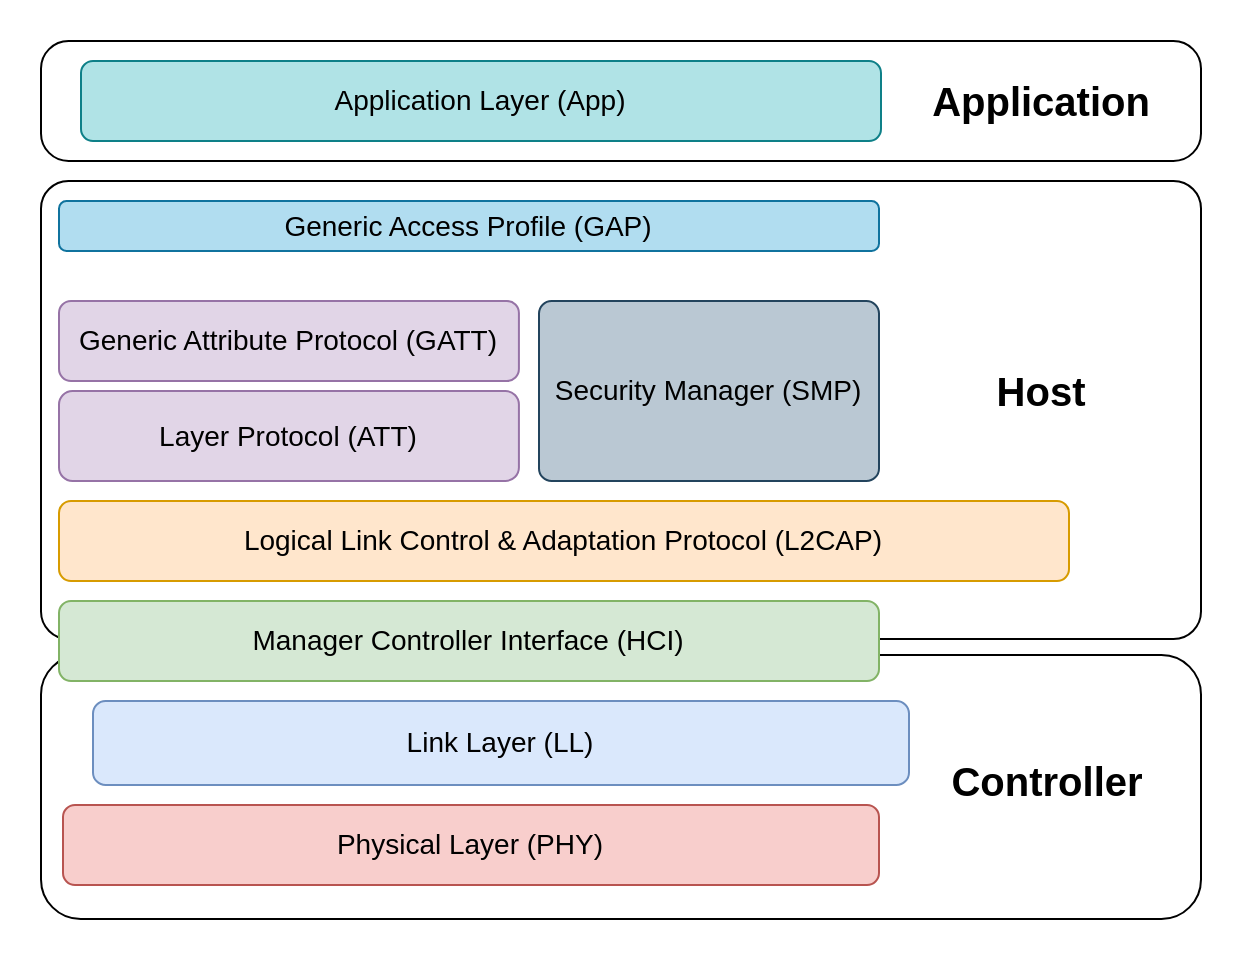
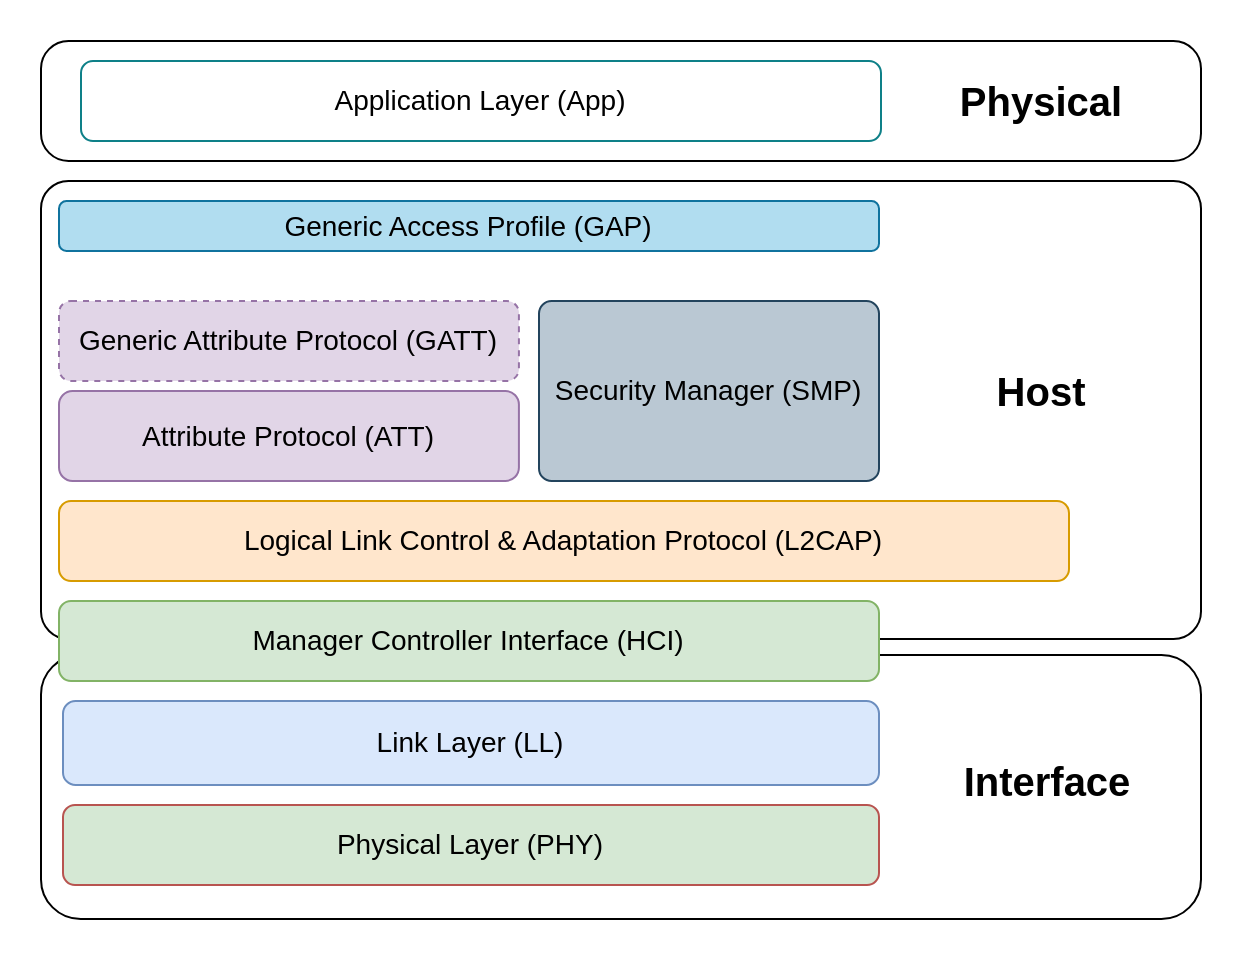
  <mxCell id="0" />
  <mxCell id="1" parent="0" />
  <mxCell id="2" value="" style="rounded=1;whiteSpace=wrap;html=1;" vertex="1" parent="1"><mxGeometry y="327" width="580" height="132" as="geometry" x="20" /></mxCell>
  <mxCell id="3" value="" style="rounded=1;whiteSpace=wrap;html=1;arcSize=6;" vertex="1" parent="1"><mxGeometry y="90" width="580" height="229" as="geometry" x="20" /></mxCell>
- <mxCell id="4" value="Generic Attribute Protocol (GATT)" style="rounded=1;whiteSpace=wrap;html=1;fontSize=14;fillColor=#e1d5e7;strokeColor=#9673a6;" vertex="1" parent="1"><mxGeometry x="29" y="150" width="229.96" height="40" as="geometry" /></mxCell>
+ <mxCell id="4" value="Generic Attribute Protocol (GATT)" style="rounded=1;whiteSpace=wrap;html=1;fontSize=14;fillColor=#e1d5e7;strokeColor=#9673a6;dashed=1;" vertex="1" parent="1"><mxGeometry x="29" y="150" width="229.96" height="40" as="geometry" /></mxCell>
  <mxCell id="5" value="Generic Access Profile (GAP)" style="rounded=1;whiteSpace=wrap;html=1;fontSize=14;fillColor=#b1ddf0;strokeColor=#10739e;" vertex="1" parent="1"><mxGeometry x="29" y="100" width="410" height="25" as="geometry" /></mxCell>
- <mxCell id="6" value="Layer Protocol (ATT)" style="rounded=1;whiteSpace=wrap;html=1;fontSize=14;fillColor=#e1d5e7;strokeColor=#9673a6;" vertex="1" parent="1"><mxGeometry x="29" y="195" width="229.96" height="45" as="geometry" /></mxCell>
+ <mxCell id="6" value="Attribute Protocol (ATT)" style="rounded=1;whiteSpace=wrap;html=1;fontSize=14;fillColor=#e1d5e7;strokeColor=#9673a6;" vertex="1" parent="1"><mxGeometry x="29" y="195" width="229.96" height="45" as="geometry" /></mxCell>
  <mxCell id="7" value="Logical Link Control &amp;amp; Adaptation Protocol (L2CAP)" style="rounded=1;whiteSpace=wrap;html=1;fontSize=14;fillColor=#ffe6cc;strokeColor=#d79b00;" vertex="1" parent="1"><mxGeometry x="29" y="250" width="505" height="40" as="geometry" /></mxCell>
  <mxCell id="8" value="Security Manager (SMP)" style="rounded=1;whiteSpace=wrap;html=1;fontSize=14;fillColor=#bac8d3;strokeColor=#23445d;arcSize=7;" vertex="1" parent="1"><mxGeometry x="269" y="150" width="170" height="90" as="geometry" /></mxCell>
  <mxCell id="9" value="Host" style="text;strokeColor=none;fillColor=none;html=1;fontSize=20;fontStyle=1;verticalAlign=middle;align=center;" vertex="1" parent="1"><mxGeometry x="440" y="175" width="160" height="40" as="geometry" /></mxCell>
  <mxCell id="10" value="Manager Controller Interface (HCI)" style="rounded=1;whiteSpace=wrap;html=1;fontSize=14;fillColor=#d5e8d4;strokeColor=#82b366;" vertex="1" parent="1"><mxGeometry x="29" y="300" width="410" height="40" as="geometry" /></mxCell>
- <mxCell id="11" value="Controller" style="text;strokeColor=none;fillColor=none;html=1;fontSize=20;fontStyle=1;verticalAlign=middle;align=center;" vertex="1" parent="1"><mxGeometry x="470.004" y="370" width="105.263" height="40" as="geometry" /></mxCell>
- <mxCell id="12" value="Physical Layer (PHY)" style="rounded=1;whiteSpace=wrap;html=1;fontSize=14;fillColor=#f8cecc;strokeColor=#b85450;" vertex="1" parent="1"><mxGeometry x="31" y="402" width="408" height="40" as="geometry" /></mxCell>
- <mxCell id="13" value="Link Layer (LL)" style="rounded=1;whiteSpace=wrap;html=1;fontSize=14;fillColor=#dae8fc;strokeColor=#6c8ebf;" vertex="1" parent="1"><mxGeometry x="46" y="350" width="408" height="42" as="geometry" /></mxCell>
+ <mxCell id="11" value="Interface" style="text;strokeColor=none;fillColor=none;html=1;fontSize=20;fontStyle=1;verticalAlign=middle;align=center;" vertex="1" parent="1"><mxGeometry x="470.004" y="370" width="105.263" height="40" as="geometry" /></mxCell>
+ <mxCell id="12" value="Physical Layer (PHY)" style="rounded=1;whiteSpace=wrap;html=1;fontSize=14;fillColor=#d5e8d4;strokeColor=#b85450;" vertex="1" parent="1"><mxGeometry x="31" y="402" width="408" height="40" as="geometry" /></mxCell>
+ <mxCell id="13" value="Link Layer (LL)" style="rounded=1;whiteSpace=wrap;html=1;fontSize=14;fillColor=#dae8fc;strokeColor=#6c8ebf;" vertex="1" parent="1"><mxGeometry x="31" y="350" width="408" height="42" as="geometry" /></mxCell>
  <mxCell id="14" value="" style="rounded=1;whiteSpace=wrap;html=1;arcSize=23;" vertex="1" parent="1"><mxGeometry width="580" height="60" as="geometry" x="20" y="20" /></mxCell>
- <mxCell id="15" value="Application" style="text;strokeColor=none;fillColor=none;html=1;fontSize=20;fontStyle=1;verticalAlign=middle;align=center;" vertex="1" parent="1"><mxGeometry x="440" y="30" width="160" height="40" as="geometry" /></mxCell>
- <mxCell id="16" value="Application Layer (App)" style="rounded=1;whiteSpace=wrap;html=1;fontSize=14;fillColor=#b0e3e6;strokeColor=#0e8088;" vertex="1" parent="1"><mxGeometry x="40" y="30" width="400" height="40" as="geometry" /></mxCell>
+ <mxCell id="15" value="Physical" style="text;strokeColor=none;fillColor=none;html=1;fontSize=20;fontStyle=1;verticalAlign=middle;align=center;" vertex="1" parent="1"><mxGeometry x="440" y="30" width="160" height="40" as="geometry" /></mxCell>
+ <mxCell id="16" value="Application Layer (App)" style="rounded=1;whiteSpace=wrap;html=1;fontSize=14;fillColor=#ffffff;strokeColor=#0e8088;" vertex="1" parent="1"><mxGeometry x="40" y="30" width="400" height="40" as="geometry" /></mxCell>
